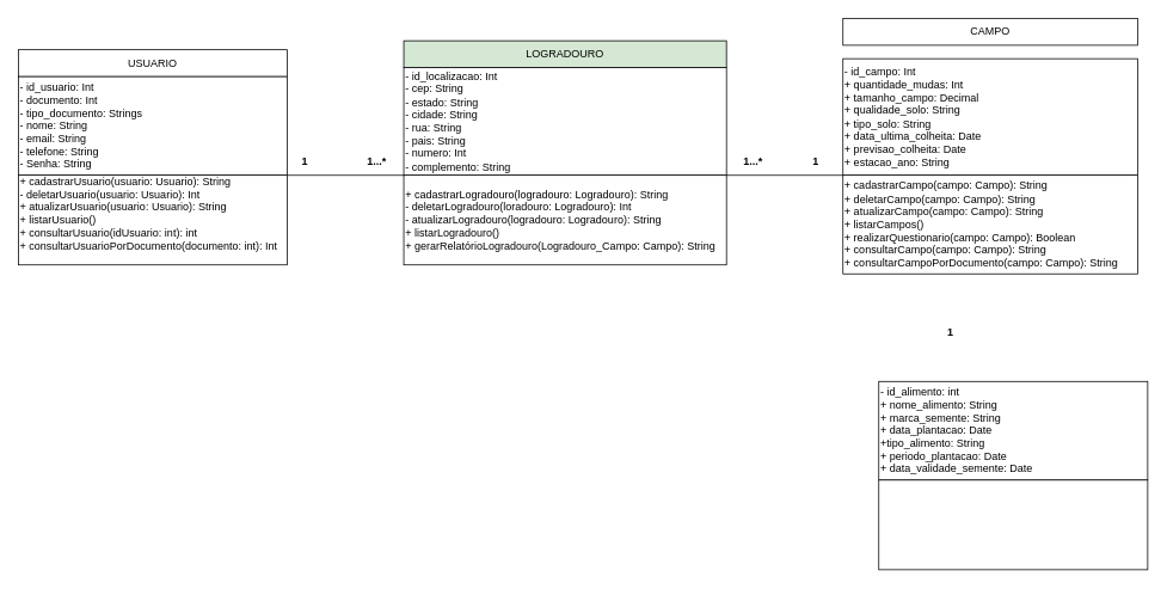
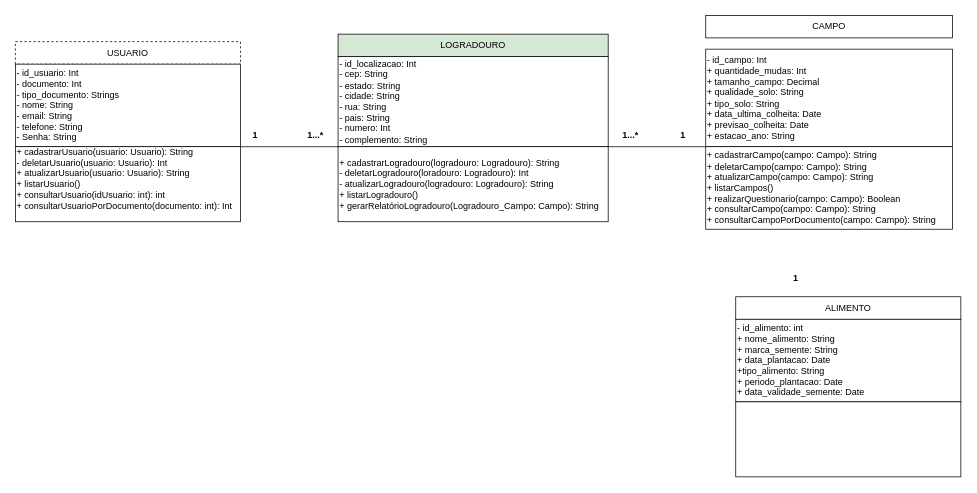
  <mxCell id="0" />
  <mxCell id="1" parent="0" />
- <mxCell id="2" value="USUARIO" style="rounded=0;whiteSpace=wrap;html=1;" vertex="1" parent="1"><mxGeometry x="20" y="55" width="300" height="30" as="geometry" /></mxCell>
+ <mxCell id="2" value="USUARIO" style="rounded=0;whiteSpace=wrap;html=1;dashed=1;" vertex="1" parent="1"><mxGeometry x="20" y="55" width="300" height="30" as="geometry" /></mxCell>
  <mxCell id="3" value="- id_usuario: Int&lt;div&gt;- documento: Int&lt;/div&gt;&lt;div&gt;- tipo_documento: Strings&lt;/div&gt;&lt;div&gt;- nome: String&lt;/div&gt;&lt;div&gt;- email: String&lt;/div&gt;&lt;div&gt;- telefone: String&lt;/div&gt;&lt;div&gt;- Senha: String&lt;/div&gt;" style="rounded=0;whiteSpace=wrap;html=1;align=left;" vertex="1" parent="1"><mxGeometry x="20" y="85" width="300" height="110" as="geometry" /></mxCell>
  <mxCell id="4" value="+ cadastrarUsuario(usuario: Usuario): String&lt;div&gt;- deletarUsuario&lt;span style=&quot;background-color: initial;&quot;&gt;(usuario: Usuario): Int&lt;/span&gt;&lt;/div&gt;&lt;div&gt;&lt;span style=&quot;background-color: initial;&quot;&gt;+ atualizarUsuario&lt;/span&gt;&lt;span style=&quot;background-color: initial;&quot;&gt;(usuario: Usuario): String&lt;/span&gt;&lt;/div&gt;&lt;div&gt;&lt;span style=&quot;background-color: initial;&quot;&gt;+ listarUsuario()&lt;/span&gt;&lt;/div&gt;&lt;div&gt;&lt;span style=&quot;background-color: initial;&quot;&gt;+ consultarUsuario(idUsuario: int): int&lt;/span&gt;&lt;/div&gt;&lt;div&gt;&lt;span style=&quot;background-color: initial;&quot;&gt;+ consultarUsuarioPorDocumento(documento: int): Int&lt;/span&gt;&lt;/div&gt;&lt;div&gt;&lt;span style=&quot;background-color: initial;&quot;&gt;&lt;br&gt;&lt;/span&gt;&lt;/div&gt;" style="rounded=0;whiteSpace=wrap;html=1;align=left;" vertex="1" parent="1"><mxGeometry x="20" y="195" width="300" height="100" as="geometry" /></mxCell>
  <mxCell id="5" value="LOGRADOURO" style="rounded=0;whiteSpace=wrap;html=1;fillColor=#d5e8d4;" vertex="1" parent="1"><mxGeometry x="450" y="45" width="360" height="30" as="geometry" /></mxCell>
  <mxCell id="6" value="- id_localizacao: Int&lt;div&gt;- cep: String&lt;/div&gt;&lt;div&gt;- estado: String&lt;/div&gt;&lt;div&gt;- cidade: String&lt;/div&gt;&lt;div&gt;- rua: String&lt;/div&gt;&lt;div&gt;- pais: String&lt;/div&gt;&lt;div&gt;- numero: Int&lt;/div&gt;&lt;div&gt;- complemento: String&lt;/div&gt;" style="rounded=0;whiteSpace=wrap;html=1;align=left;" vertex="1" parent="1"><mxGeometry x="450" y="75" width="360" height="120" as="geometry" /></mxCell>
  <mxCell id="7" value="&lt;div&gt;&lt;span style=&quot;background-color: initial;&quot;&gt;+ cadastrarLogradouro(logradouro: Logradouro): String&lt;/span&gt;&lt;/div&gt;&lt;div&gt;&lt;span style=&quot;background-color: initial;&quot;&gt;- deletarLogradouro(loradouro: Logradouro): Int&lt;/span&gt;&lt;/div&gt;&lt;div&gt;- atualizarLogradouro(logradouro: Logradouro): String&lt;/div&gt;&lt;div&gt;+ listarLogradouro()&lt;/div&gt;&lt;div&gt;+ gerarRelatórioLogradouro(Logradouro_Campo: Campo): String&lt;/div&gt;" style="rounded=0;whiteSpace=wrap;html=1;align=left;" vertex="1" parent="1"><mxGeometry x="450" y="195" width="360" height="100" as="geometry" /></mxCell>
  <mxCell id="8" value="&lt;b&gt;1&lt;/b&gt;" style="text;html=1;align=center;verticalAlign=middle;whiteSpace=wrap;rounded=0;" vertex="1" parent="1"><mxGeometry x="310" y="165" width="60" height="30" as="geometry" /></mxCell>
  <mxCell id="9" value="&lt;b&gt;1...*&lt;/b&gt;" style="text;html=1;align=center;verticalAlign=middle;whiteSpace=wrap;rounded=0;" vertex="1" parent="1"><mxGeometry x="390" y="165" width="60" height="30" as="geometry" /></mxCell>
  <mxCell id="10" value="CAMPO" style="rounded=0;whiteSpace=wrap;html=1;" vertex="1" parent="1"><mxGeometry x="940" y="20" width="329" height="30" as="geometry" /></mxCell>
  <mxCell id="11" value="- id_campo: Int&lt;div&gt;+ quantidade_mudas: Int&lt;/div&gt;&lt;div&gt;&lt;span style=&quot;background-color: initial;&quot;&gt;+ tamanho_campo: Decimal&lt;/span&gt;&lt;/div&gt;&lt;div&gt;+ qualidade_solo: String&lt;/div&gt;&lt;div&gt;+ tipo_solo: String&lt;/div&gt;&lt;div&gt;+ data_ultima_colheita: Date&lt;/div&gt;&lt;div&gt;+ previsao_colheita: Date&lt;/div&gt;&lt;div&gt;+ estacao_ano: String&lt;/div&gt;" style="rounded=0;whiteSpace=wrap;html=1;align=left;" vertex="1" parent="1"><mxGeometry x="940" y="65" width="329" height="130" as="geometry" /></mxCell>
  <mxCell id="12" value="&lt;div&gt;&lt;span style=&quot;background-color: initial;&quot;&gt;+ cadastrarCampo(campo: Campo): String&lt;/span&gt;&lt;/div&gt;&lt;div&gt;&lt;span style=&quot;background-color: initial;&quot;&gt;+ deletarCampo(campo: Campo): String&lt;/span&gt;&lt;/div&gt;&lt;div&gt;&lt;span style=&quot;background-color: initial;&quot;&gt;+ atualizarCampo(campo: Campo): String&lt;/span&gt;&lt;/div&gt;&lt;div&gt;&lt;span style=&quot;background-color: initial;&quot;&gt;+ listarCampos()&lt;/span&gt;&lt;/div&gt;&lt;div&gt;&lt;span style=&quot;background-color: initial;&quot;&gt;+ realizarQuestionario&lt;/span&gt;&lt;span style=&quot;background-color: initial;&quot;&gt;(campo: Campo): Boolean&lt;/span&gt;&lt;/div&gt;&lt;div&gt;&lt;span style=&quot;background-color: initial;&quot;&gt;+ consultarCampo&lt;/span&gt;&lt;span style=&quot;background-color: initial;&quot;&gt;(campo: Campo): String&lt;/span&gt;&lt;/div&gt;&lt;div&gt;&lt;span style=&quot;background-color: initial;&quot;&gt;+ consultarCampoPorDocumento&lt;/span&gt;&lt;span style=&quot;background-color: initial;&quot;&gt;(campo: Campo): String&lt;/span&gt;&lt;/div&gt;" style="rounded=0;whiteSpace=wrap;html=1;align=left;" vertex="1" parent="1"><mxGeometry x="940" y="195" width="329" height="110" as="geometry" /></mxCell>
  <mxCell id="13" value="" style="endArrow=none;html=1;rounded=0;exitX=1;exitY=0;exitDx=0;exitDy=0;entryX=0;entryY=0;entryDx=0;entryDy=0;" edge="1" parent="1" source="7" target="12"><mxGeometry width="50" height="50" relative="1" as="geometry"><mxPoint x="810" y="415" as="sourcePoint" /><mxPoint x="860" y="365" as="targetPoint" /></mxGeometry></mxCell>
  <mxCell id="14" value="&lt;b&gt;1...*&lt;/b&gt;" style="text;html=1;align=center;verticalAlign=middle;whiteSpace=wrap;rounded=0;" vertex="1" parent="1"><mxGeometry x="810" y="165" width="60" height="30" as="geometry" /></mxCell>
  <mxCell id="15" value="&lt;b&gt;1&lt;/b&gt;" style="text;html=1;align=center;verticalAlign=middle;whiteSpace=wrap;rounded=0;" vertex="1" parent="1"><mxGeometry x="880" y="165" width="60" height="30" as="geometry" /></mxCell>
  <mxCell id="16" value="" style="endArrow=none;html=1;rounded=0;exitX=1;exitY=0;exitDx=0;exitDy=0;entryX=0;entryY=0;entryDx=0;entryDy=0;" edge="1" parent="1" source="4" target="7"><mxGeometry width="50" height="50" relative="1" as="geometry"><mxPoint x="510" y="395" as="sourcePoint" /><mxPoint x="560" y="345" as="targetPoint" /></mxGeometry></mxCell>
+ <mxCell id="17" value="ALIMENTO" style="rounded=0;whiteSpace=wrap;html=1;" vertex="1" parent="1"><mxGeometry x="980" y="395" width="300" height="30" as="geometry" /></mxCell>
  <mxCell id="18" value="- id_alimento: int&lt;div&gt;+ nome_alimento: String&lt;/div&gt;&lt;div&gt;+ marca_semente: String&lt;/div&gt;&lt;div&gt;+ data_plantacao: Date&lt;/div&gt;&lt;div&gt;+tipo_alimento: String&lt;/div&gt;&lt;div&gt;+ periodo_plantacao: Date&lt;/div&gt;&lt;div&gt;+ data_validade_semente: Date&lt;/div&gt;" style="rounded=0;whiteSpace=wrap;html=1;align=left;" vertex="1" parent="1"><mxGeometry x="980" y="425" width="300" height="110" as="geometry" /></mxCell>
  <mxCell id="19" value="&lt;div&gt;&lt;span style=&quot;background-color: initial;&quot;&gt;&lt;br&gt;&lt;/span&gt;&lt;/div&gt;" style="rounded=0;whiteSpace=wrap;html=1;align=left;" vertex="1" parent="1"><mxGeometry x="980" y="535" width="300" height="100" as="geometry" /></mxCell>
  <mxCell id="20" value="&lt;b&gt;1&lt;/b&gt;" style="text;html=1;align=center;verticalAlign=middle;whiteSpace=wrap;rounded=0;" vertex="1" parent="1"><mxGeometry x="1030" y="355" width="60" height="30" as="geometry" /></mxCell>
